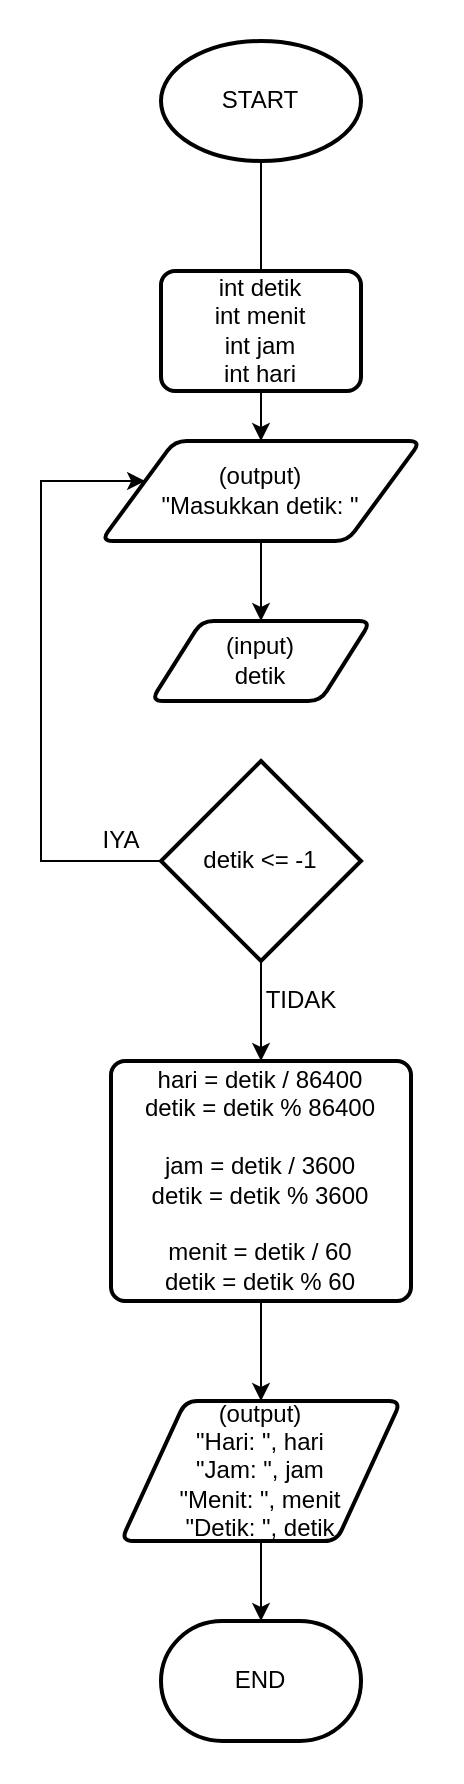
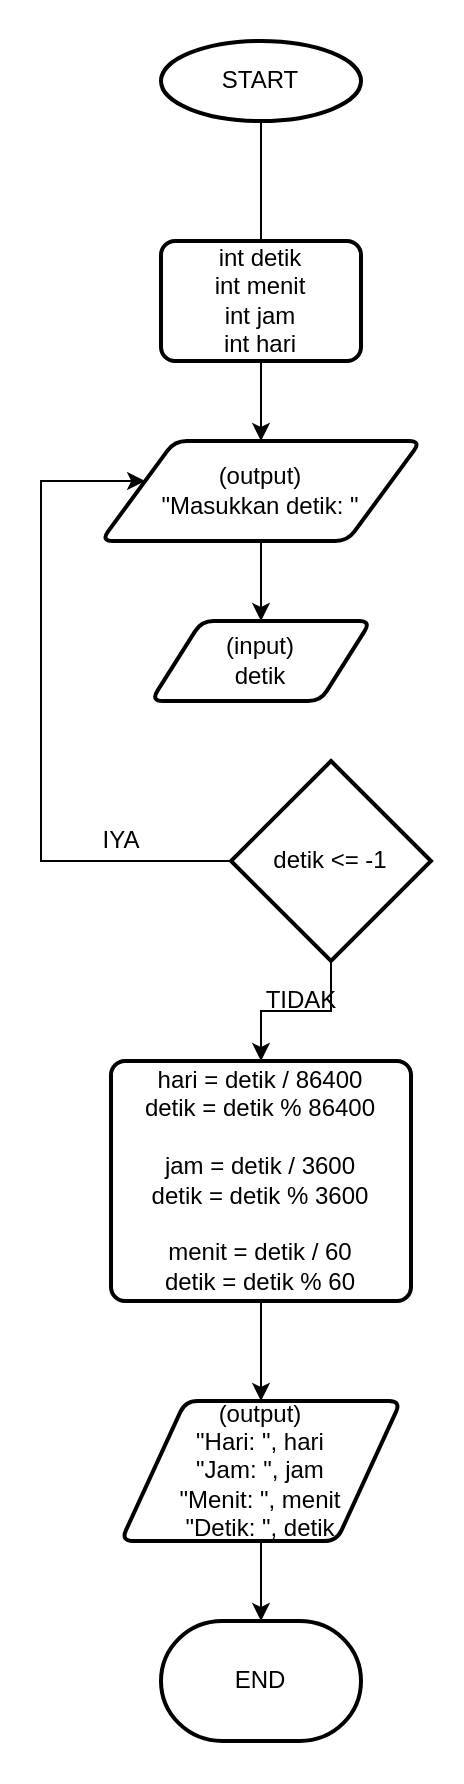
  <mxCell id="0" />
  <mxCell id="1" parent="0" />
  <mxCell id="2" value="" style="edgeStyle=orthogonalEdgeStyle;rounded=0;orthogonalLoop=1;jettySize=auto;html=1;endArrow=none;" parent="1" source="3" target="5" edge="1"><mxGeometry relative="1" as="geometry" /></mxCell>
- <mxCell id="3" value="START" style="strokeWidth=2;html=1;shape=mxgraph.flowchart.start_1;whiteSpace=wrap;" parent="1" vertex="1"><mxGeometry x="80" y="20" width="100" height="60" as="geometry" /></mxCell>
+ <mxCell id="3" value="START" style="strokeWidth=2;html=1;shape=mxgraph.flowchart.start_1;whiteSpace=wrap;" parent="1" vertex="1"><mxGeometry x="80" y="20" width="100" height="40" as="geometry" /></mxCell>
  <mxCell id="4" value="" style="edgeStyle=orthogonalEdgeStyle;rounded=0;orthogonalLoop=1;jettySize=auto;html=1;" parent="1" source="5" target="7" edge="1"><mxGeometry relative="1" as="geometry" /></mxCell>
- <mxCell id="5" value="int detik&lt;br&gt;int menit&lt;br&gt;int jam&lt;br&gt;int hari" style="rounded=1;whiteSpace=wrap;html=1;absoluteArcSize=1;arcSize=14;strokeWidth=2;" parent="1" vertex="1"><mxGeometry x="80" y="135" width="100" height="60" as="geometry" /></mxCell>
+ <mxCell id="5" value="int detik&lt;br&gt;int menit&lt;br&gt;int jam&lt;br&gt;int hari" style="rounded=1;whiteSpace=wrap;html=1;absoluteArcSize=1;arcSize=14;strokeWidth=2;" parent="1" vertex="1"><mxGeometry x="80" y="120" width="100" height="60" as="geometry" /></mxCell>
  <mxCell id="6" value="" style="edgeStyle=orthogonalEdgeStyle;rounded=0;orthogonalLoop=1;jettySize=auto;html=1;" parent="1" source="7" target="8" edge="1"><mxGeometry relative="1" as="geometry" /></mxCell>
  <mxCell id="7" value="(output)&lt;br&gt;&quot;Masukkan detik: &quot;" style="shape=parallelogram;html=1;strokeWidth=2;perimeter=parallelogramPerimeter;whiteSpace=wrap;rounded=1;arcSize=12;size=0.23;" parent="1" vertex="1"><mxGeometry x="50" y="220" width="160" height="50" as="geometry" /></mxCell>
  <mxCell id="8" value="(input)&lt;br&gt;detik" style="shape=parallelogram;html=1;strokeWidth=2;perimeter=parallelogramPerimeter;whiteSpace=wrap;rounded=1;arcSize=12;size=0.23;" parent="1" vertex="1"><mxGeometry x="75" y="310" width="110" height="40" as="geometry" /></mxCell>
  <mxCell id="9" value="" style="edgeStyle=orthogonalEdgeStyle;rounded=0;orthogonalLoop=1;jettySize=auto;html=1;" parent="1" source="10" target="12" edge="1"><mxGeometry relative="1" as="geometry" /></mxCell>
  <mxCell id="10" value="hari = detik / 86400&lt;br&gt;detik = detik % 86400&lt;br&gt;&lt;br&gt;jam = detik / 3600&lt;br&gt;detik = detik % 3600&lt;br&gt;&lt;br&gt;menit = detik / 60&lt;br&gt;detik = detik % 60" style="rounded=1;whiteSpace=wrap;html=1;absoluteArcSize=1;arcSize=14;strokeWidth=2;" parent="1" vertex="1"><mxGeometry x="55" y="530" width="150" height="120" as="geometry" /></mxCell>
  <mxCell id="11" value="" style="edgeStyle=orthogonalEdgeStyle;rounded=0;orthogonalLoop=1;jettySize=auto;html=1;" parent="1" source="12" target="13" edge="1"><mxGeometry relative="1" as="geometry" /></mxCell>
  <mxCell id="12" value="(output)&lt;br&gt;&quot;Hari: &quot;, hari&lt;br&gt;&quot;Jam: &quot;, jam&lt;br&gt;&quot;Menit: &quot;, menit&lt;br&gt;&quot;Detik: &quot;, detik" style="shape=parallelogram;html=1;strokeWidth=2;perimeter=parallelogramPerimeter;whiteSpace=wrap;rounded=1;arcSize=12;size=0.23;" parent="1" vertex="1"><mxGeometry x="60" y="700" width="140" height="70" as="geometry" /></mxCell>
  <mxCell id="13" value="END" style="strokeWidth=2;html=1;shape=mxgraph.flowchart.terminator;whiteSpace=wrap;" parent="1" vertex="1"><mxGeometry x="80" y="810" width="100" height="60" as="geometry" /></mxCell>
  <mxCell id="14" style="edgeStyle=orthogonalEdgeStyle;rounded=0;orthogonalLoop=1;jettySize=auto;html=1;" edge="1" parent="1" source="16" target="7"><mxGeometry relative="1" as="geometry"><mxPoint x="-10" y="230" as="targetPoint" /><Array as="points"><mxPoint x="20" y="430" /><mxPoint x="20" y="240" /></Array></mxGeometry></mxCell>
  <mxCell id="15" value="" style="edgeStyle=orthogonalEdgeStyle;rounded=0;orthogonalLoop=1;jettySize=auto;html=1;" edge="1" parent="1" source="16" target="10"><mxGeometry relative="1" as="geometry" /></mxCell>
- <mxCell id="16" value="detik &amp;lt;= -1" style="strokeWidth=2;html=1;shape=mxgraph.flowchart.decision;whiteSpace=wrap;" vertex="1" parent="1"><mxGeometry x="80" y="380" width="100" height="100" as="geometry" /></mxCell>
+ <mxCell id="16" value="detik &amp;lt;= -1" style="strokeWidth=2;html=1;shape=mxgraph.flowchart.decision;whiteSpace=wrap;" vertex="1" parent="1"><mxGeometry x="115" y="380" width="100" height="100" as="geometry" /></mxCell>
  <mxCell id="17" value="IYA" style="text;html=1;align=center;verticalAlign=middle;resizable=0;points=[];autosize=1;strokeColor=none;fillColor=none;" vertex="1" parent="1"><mxGeometry x="45" y="410" width="30" height="20" as="geometry" /></mxCell>
  <mxCell id="18" value="TIDAK" style="text;html=1;align=center;verticalAlign=middle;resizable=0;points=[];autosize=1;strokeColor=none;fillColor=none;" vertex="1" parent="1"><mxGeometry x="125" y="490" width="50" height="20" as="geometry" /></mxCell>
